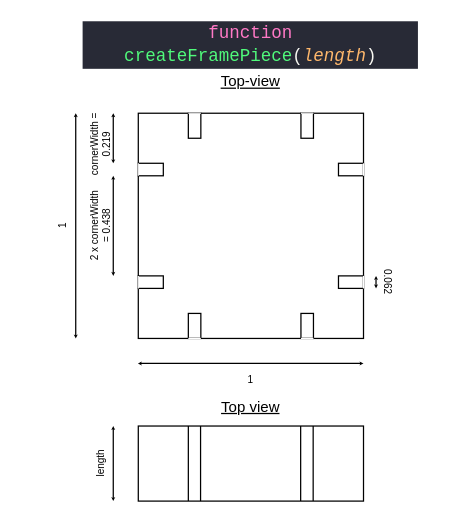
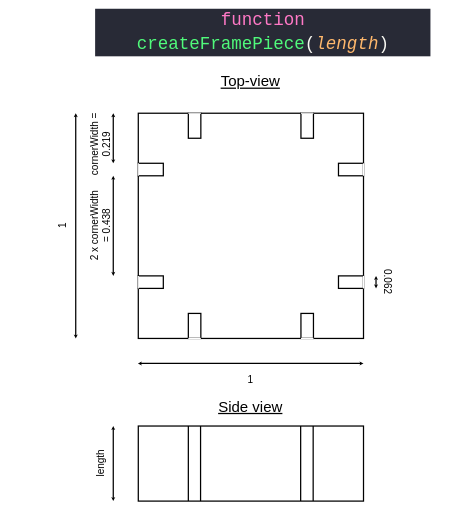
  <mxCell id="0" />
  <mxCell id="1" parent="0" />
  <mxCell id="2" value="" style="whiteSpace=wrap;html=1;aspect=fixed;fillColor=none;" vertex="1" parent="1"><mxGeometry x="110" y="90" width="180" height="180" as="geometry" /></mxCell>
  <mxCell id="3" value="" style="rounded=0;whiteSpace=wrap;html=1;fillColor=none;" vertex="1" parent="1"><mxGeometry x="150" y="90" width="10" height="20" as="geometry" /></mxCell>
  <mxCell id="4" value="" style="rounded=0;whiteSpace=wrap;html=1;fillColor=none;" vertex="1" parent="1"><mxGeometry x="240" y="90" width="10" height="20" as="geometry" /></mxCell>
  <mxCell id="5" value="" style="rounded=0;whiteSpace=wrap;html=1;fillColor=none;" vertex="1" parent="1"><mxGeometry x="110" y="130" width="20" height="10" as="geometry" /></mxCell>
  <mxCell id="6" value="" style="rounded=0;whiteSpace=wrap;html=1;fillColor=none;" vertex="1" parent="1"><mxGeometry x="110" y="220" width="20" height="10" as="geometry" /></mxCell>
  <mxCell id="7" value="" style="rounded=0;whiteSpace=wrap;html=1;fillColor=none;" vertex="1" parent="1"><mxGeometry x="150" y="250" width="10" height="20" as="geometry" /></mxCell>
  <mxCell id="8" value="" style="rounded=0;whiteSpace=wrap;html=1;fillColor=none;" vertex="1" parent="1"><mxGeometry x="240" y="250" width="10" height="20" as="geometry" /></mxCell>
  <mxCell id="9" value="" style="rounded=0;whiteSpace=wrap;html=1;fillColor=none;" vertex="1" parent="1"><mxGeometry x="270" y="220" width="20" height="10" as="geometry" /></mxCell>
  <mxCell id="10" value="" style="rounded=0;whiteSpace=wrap;html=1;fillColor=none;" vertex="1" parent="1"><mxGeometry x="270" y="130" width="20" height="10" as="geometry" /></mxCell>
  <mxCell id="11" value="" style="endArrow=none;html=1;rounded=0;strokeColor=#FFFFFF;exitX=0;exitY=1;exitDx=0;exitDy=0;" edge="1" parent="1" source="5"><mxGeometry width="50" height="50" relative="1" as="geometry"><mxPoint x="60" y="180" as="sourcePoint" /><mxPoint x="110" y="130" as="targetPoint" /></mxGeometry></mxCell>
  <mxCell id="12" value="" style="endArrow=none;html=1;rounded=0;strokeColor=#FFFFFF;exitX=0;exitY=1;exitDx=0;exitDy=0;" edge="1" parent="1"><mxGeometry x="1" y="20" width="50" height="50" relative="1" as="geometry"><mxPoint x="110" y="230" as="sourcePoint" /><mxPoint x="110" y="220" as="targetPoint" /><mxPoint as="offset" /></mxGeometry></mxCell>
  <mxCell id="13" value="" style="endArrow=none;html=1;rounded=0;strokeColor=#FFFFFF;exitX=0;exitY=1;exitDx=0;exitDy=0;" edge="1" parent="1"><mxGeometry width="50" height="50" relative="1" as="geometry"><mxPoint x="290" y="140" as="sourcePoint" /><mxPoint x="290" y="130" as="targetPoint" /></mxGeometry></mxCell>
  <mxCell id="14" value="" style="endArrow=none;html=1;rounded=0;strokeColor=#FFFFFF;" edge="1" parent="1"><mxGeometry width="50" height="50" relative="1" as="geometry"><mxPoint x="290" y="230" as="sourcePoint" /><mxPoint x="290" y="220" as="targetPoint" /></mxGeometry></mxCell>
  <mxCell id="15" value="" style="endArrow=none;html=1;rounded=0;strokeColor=#FFFFFF;exitX=1;exitY=1;exitDx=0;exitDy=0;" edge="1" parent="1" source="7"><mxGeometry width="50" height="50" relative="1" as="geometry"><mxPoint x="149.95" y="280" as="sourcePoint" /><mxPoint x="150" y="270" as="targetPoint" /></mxGeometry></mxCell>
  <mxCell id="16" value="" style="endArrow=none;html=1;rounded=0;strokeColor=#FFFFFF;exitX=1;exitY=1;exitDx=0;exitDy=0;" edge="1" parent="1"><mxGeometry width="50" height="50" relative="1" as="geometry"><mxPoint x="250" y="270" as="sourcePoint" /><mxPoint x="240" y="270" as="targetPoint" /></mxGeometry></mxCell>
  <mxCell id="17" value="" style="endArrow=none;html=1;rounded=0;strokeColor=#FFFFFF;exitX=1;exitY=1;exitDx=0;exitDy=0;" edge="1" parent="1"><mxGeometry width="50" height="50" relative="1" as="geometry"><mxPoint x="250" y="90" as="sourcePoint" /><mxPoint x="240" y="90" as="targetPoint" /></mxGeometry></mxCell>
  <mxCell id="18" value="" style="endArrow=none;html=1;rounded=0;strokeColor=#FFFFFF;exitX=1;exitY=1;exitDx=0;exitDy=0;" edge="1" parent="1"><mxGeometry width="50" height="50" relative="1" as="geometry"><mxPoint x="160" y="90" as="sourcePoint" /><mxPoint x="150" y="90" as="targetPoint" /></mxGeometry></mxCell>
  <mxCell id="19" value="" style="endArrow=classic;startArrow=classic;html=1;rounded=0;strokeColor=#000000;endSize=0;startSize=0;jumpSize=6;" edge="1" parent="1"><mxGeometry width="50" height="50" relative="1" as="geometry"><mxPoint x="90" y="130" as="sourcePoint" /><mxPoint x="90" y="90" as="targetPoint" /></mxGeometry></mxCell>
  <mxCell id="20" value="" style="endArrow=classic;startArrow=classic;html=1;rounded=0;strokeColor=#000000;endSize=0;startSize=0;jumpSize=6;" edge="1" parent="1"><mxGeometry width="50" height="50" relative="1" as="geometry"><mxPoint x="90" y="220" as="sourcePoint" /><mxPoint x="90" y="140" as="targetPoint" /></mxGeometry></mxCell>
  <mxCell id="21" value="" style="endArrow=classic;startArrow=classic;html=1;rounded=0;strokeColor=#000000;endSize=0;startSize=0;jumpSize=6;" edge="1" parent="1"><mxGeometry width="50" height="50" relative="1" as="geometry"><mxPoint x="300" y="230" as="sourcePoint" /><mxPoint x="300" y="220" as="targetPoint" /></mxGeometry></mxCell>
  <mxCell id="22" value="" style="endArrow=classic;startArrow=classic;html=1;rounded=0;strokeColor=#000000;endSize=0;startSize=0;jumpSize=6;" edge="1" parent="1"><mxGeometry width="50" height="50" relative="1" as="geometry"><mxPoint x="60" y="270" as="sourcePoint" /><mxPoint x="60" y="90" as="targetPoint" /></mxGeometry></mxCell>
  <mxCell id="23" value="&lt;font style=&quot;font-size: 8px;&quot;&gt;cornerWidth = 0.219&lt;/font&gt;" style="text;html=1;strokeColor=none;fillColor=none;align=center;verticalAlign=middle;whiteSpace=wrap;rounded=0;rotation=-90;fontSize=5;" vertex="1" parent="1"><mxGeometry x="50" y="110" width="60" height="10" as="geometry" /></mxCell>
  <mxCell id="24" value="&lt;font style=&quot;font-size: 8px;&quot;&gt;2 x cornerWidth = 0.438&lt;/font&gt;" style="text;html=1;strokeColor=none;fillColor=none;align=center;verticalAlign=middle;whiteSpace=wrap;rounded=0;rotation=-90;fontSize=5;" vertex="1" parent="1"><mxGeometry x="50" y="175" width="60" height="10" as="geometry" /></mxCell>
  <mxCell id="25" value="&lt;font style=&quot;font-size: 8px;&quot;&gt;0.062&lt;/font&gt;" style="text;html=1;strokeColor=none;fillColor=none;align=center;verticalAlign=middle;whiteSpace=wrap;rounded=0;rotation=90;fontSize=5;" vertex="1" parent="1"><mxGeometry x="280" y="220" width="60" height="10" as="geometry" /></mxCell>
  <mxCell id="26" value="&lt;font style=&quot;font-size: 8px;&quot;&gt;1&lt;/font&gt;" style="text;html=1;strokeColor=none;fillColor=none;align=center;verticalAlign=middle;whiteSpace=wrap;rounded=0;fontSize=5;rotation=-90;" vertex="1" parent="1"><mxGeometry x="20" y="177.5" width="60" height="5" as="geometry" /></mxCell>
  <mxCell id="27" value="" style="endArrow=classic;startArrow=classic;html=1;rounded=0;strokeColor=#000000;endSize=0;startSize=0;jumpSize=6;" edge="1" parent="1"><mxGeometry width="50" height="50" relative="1" as="geometry"><mxPoint x="109.67" y="290" as="sourcePoint" /><mxPoint x="290" y="290" as="targetPoint" /></mxGeometry></mxCell>
  <mxCell id="28" value="&lt;font style=&quot;font-size: 8px;&quot;&gt;1&lt;/font&gt;" style="text;html=1;strokeColor=none;fillColor=none;align=center;verticalAlign=middle;whiteSpace=wrap;rounded=0;fontSize=5;rotation=0;" vertex="1" parent="1"><mxGeometry x="170" y="300" width="60" height="5" as="geometry" /></mxCell>
- <mxCell id="29" value="&lt;div style=&quot;color: rgb(248, 248, 242); background-color: rgb(40, 42, 54); font-family: Consolas, &amp;quot;Courier New&amp;quot;, monospace; font-size: 14px; line-height: 19px;&quot;&gt;&lt;div style=&quot;line-height: 19px;&quot;&gt;&lt;span style=&quot;color: #ff79c6;&quot;&gt;function&lt;/span&gt; &lt;span style=&quot;color: #50fa7b;&quot;&gt;createFramePiece&lt;/span&gt;(&lt;span style=&quot;color: #ffb86c;font-style: italic;&quot;&gt;length&lt;/span&gt;)&lt;/div&gt;&lt;/div&gt;" style="text;html=1;strokeColor=none;fillColor=none;align=center;verticalAlign=middle;whiteSpace=wrap;rounded=0;fontSize=5;" vertex="1" parent="1"><mxGeometry x="65" y="20" width="270" height="30" as="geometry" /></mxCell>
+ <mxCell id="29" value="&lt;div style=&quot;color: rgb(248, 248, 242); background-color: rgb(40, 42, 54); font-family: Consolas, &amp;quot;Courier New&amp;quot;, monospace; font-size: 14px; line-height: 19px;&quot;&gt;&lt;div style=&quot;line-height: 19px;&quot;&gt;&lt;span style=&quot;color: #ff79c6;&quot;&gt;function&lt;/span&gt; &lt;span style=&quot;color: #50fa7b;&quot;&gt;createFramePiece&lt;/span&gt;(&lt;span style=&quot;color: #ffb86c;font-style: italic;&quot;&gt;length&lt;/span&gt;)&lt;/div&gt;&lt;/div&gt;" style="text;html=1;strokeColor=none;fillColor=none;align=center;verticalAlign=middle;whiteSpace=wrap;rounded=0;fontSize=5;" vertex="1" parent="1"><mxGeometry x="75" y="10" width="270" height="30" as="geometry" /></mxCell>
  <mxCell id="30" value="&lt;font style=&quot;font-size: 12px;&quot;&gt;Top-view&lt;/font&gt;" style="text;html=1;strokeColor=none;fillColor=none;align=center;verticalAlign=middle;whiteSpace=wrap;rounded=0;fontSize=5;fontStyle=4" vertex="1" parent="1"><mxGeometry x="170" y="50" width="60" height="30" as="geometry" /></mxCell>
  <mxCell id="31" value="" style="rounded=0;whiteSpace=wrap;html=1;fontSize=8;fillColor=none;" vertex="1" parent="1"><mxGeometry x="110" y="340" width="180" height="60" as="geometry" /></mxCell>
- <mxCell id="32" value="&lt;font style=&quot;font-size: 12px;&quot;&gt;Top view&lt;/font&gt;" style="text;html=1;strokeColor=none;fillColor=none;align=center;verticalAlign=middle;whiteSpace=wrap;rounded=0;fontSize=8;fontStyle=4" vertex="1" parent="1"><mxGeometry x="170" y="310" width="60" height="30" as="geometry" /></mxCell>
+ <mxCell id="32" value="&lt;font style=&quot;font-size: 12px;&quot;&gt;Side view&lt;/font&gt;" style="text;html=1;strokeColor=none;fillColor=none;align=center;verticalAlign=middle;whiteSpace=wrap;rounded=0;fontSize=8;fontStyle=4" vertex="1" parent="1"><mxGeometry x="170" y="310" width="60" height="30" as="geometry" /></mxCell>
  <mxCell id="33" value="" style="endArrow=none;html=1;rounded=0;strokeColor=#000000;strokeWidth=1;fontSize=8;startSize=0;endSize=0;jumpSize=6;" edge="1" parent="1"><mxGeometry width="50" height="50" relative="1" as="geometry"><mxPoint x="150" y="400" as="sourcePoint" /><mxPoint x="150" y="340" as="targetPoint" /></mxGeometry></mxCell>
  <mxCell id="34" value="" style="endArrow=none;html=1;rounded=0;strokeColor=#000000;strokeWidth=1;fontSize=8;startSize=0;endSize=0;jumpSize=6;" edge="1" parent="1"><mxGeometry width="50" height="50" relative="1" as="geometry"><mxPoint x="159.77" y="400" as="sourcePoint" /><mxPoint x="159.77" y="340" as="targetPoint" /></mxGeometry></mxCell>
  <mxCell id="35" value="" style="endArrow=none;html=1;rounded=0;strokeColor=#000000;strokeWidth=1;fontSize=8;startSize=0;endSize=0;jumpSize=6;" edge="1" parent="1"><mxGeometry width="50" height="50" relative="1" as="geometry"><mxPoint x="239.77" y="400" as="sourcePoint" /><mxPoint x="239.77" y="340" as="targetPoint" /></mxGeometry></mxCell>
  <mxCell id="36" value="" style="endArrow=none;html=1;rounded=0;strokeColor=#000000;strokeWidth=1;fontSize=8;startSize=0;endSize=0;jumpSize=6;" edge="1" parent="1"><mxGeometry width="50" height="50" relative="1" as="geometry"><mxPoint x="249.77" y="400" as="sourcePoint" /><mxPoint x="249.77" y="340" as="targetPoint" /></mxGeometry></mxCell>
  <mxCell id="37" value="" style="endArrow=classic;startArrow=classic;html=1;rounded=0;strokeColor=#000000;endSize=0;startSize=0;jumpSize=6;" edge="1" parent="1"><mxGeometry width="50" height="50" relative="1" as="geometry"><mxPoint x="90" y="400" as="sourcePoint" /><mxPoint x="90" y="340" as="targetPoint" /></mxGeometry></mxCell>
  <mxCell id="38" value="&lt;font style=&quot;font-size: 8px;&quot;&gt;length&lt;/font&gt;" style="text;html=1;strokeColor=none;fillColor=none;align=center;verticalAlign=middle;whiteSpace=wrap;rounded=0;rotation=-90;fontSize=5;" vertex="1" parent="1"><mxGeometry x="50" y="365" width="60" height="10" as="geometry" /></mxCell>
